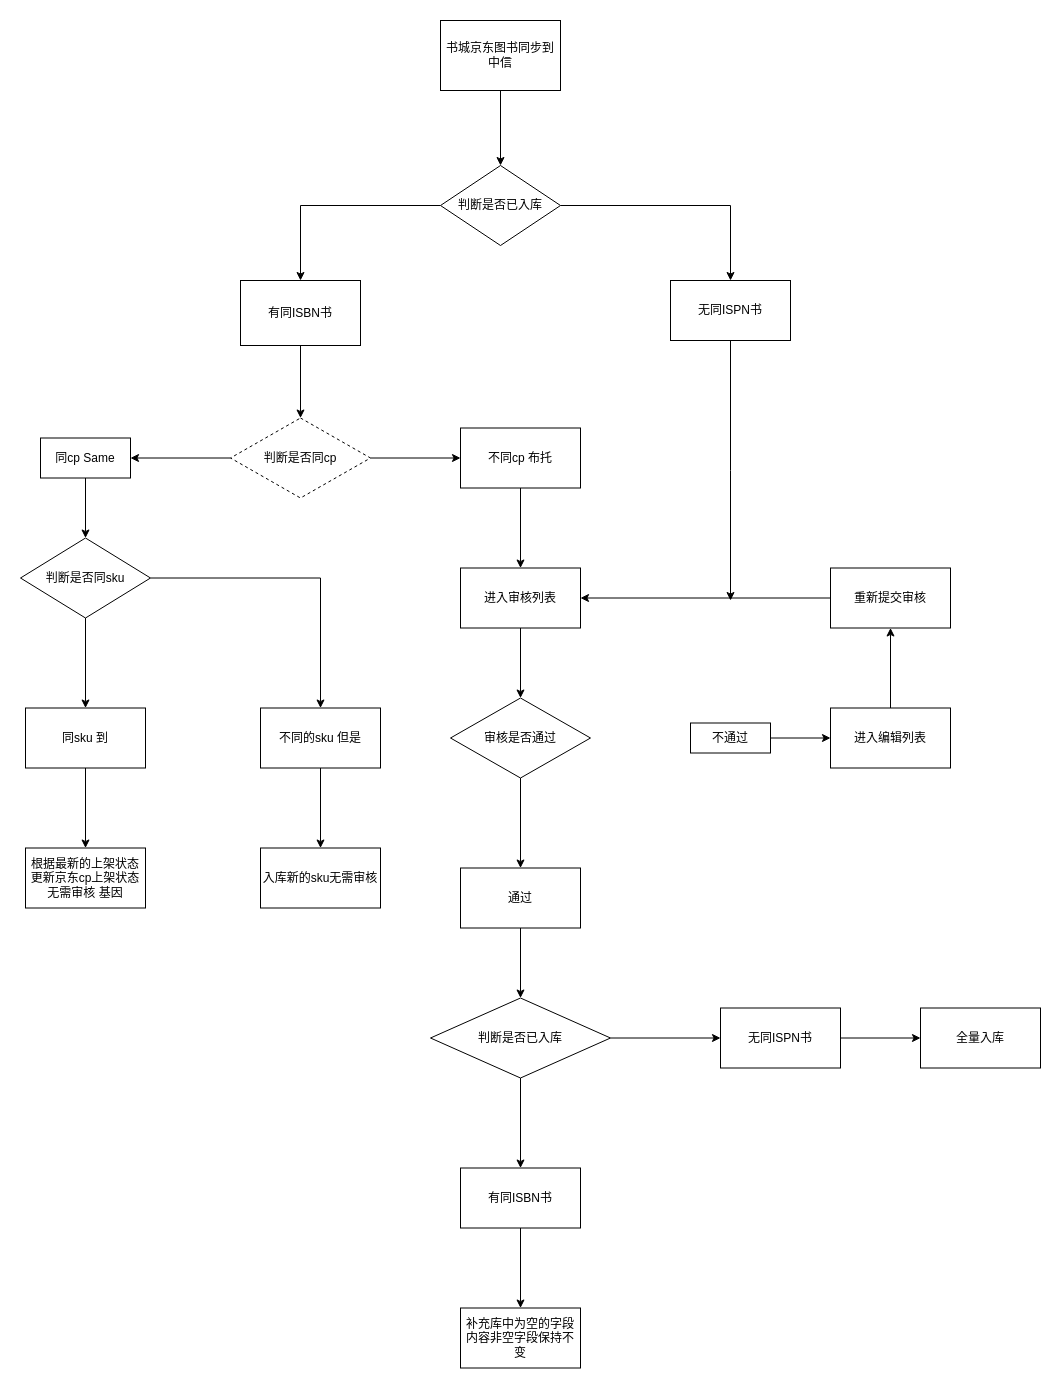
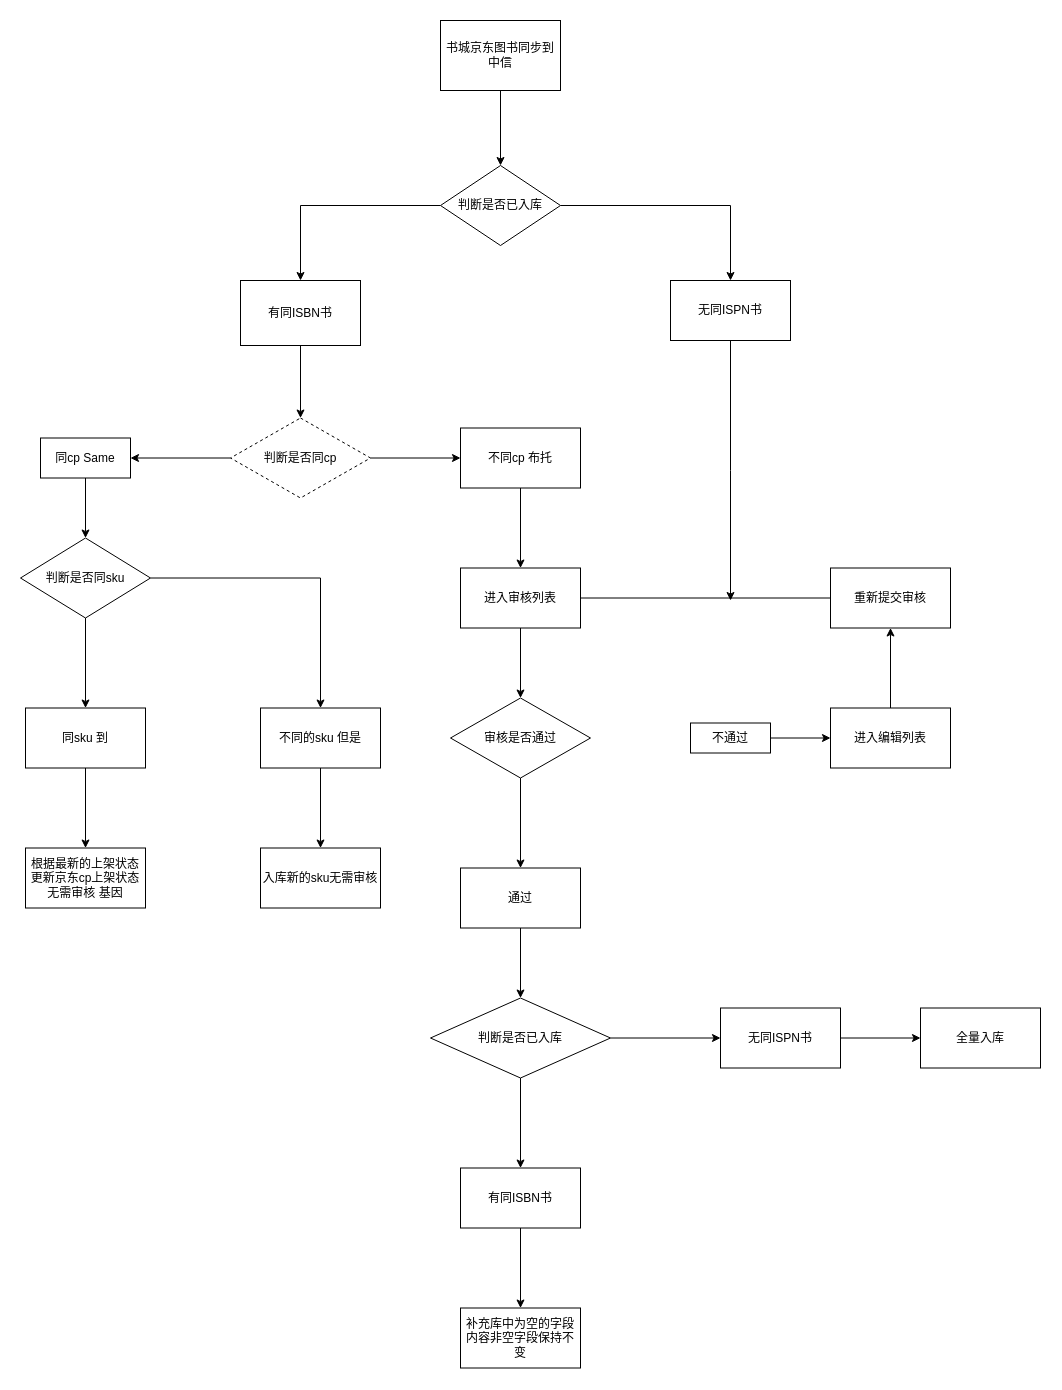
  <mxCell id="0" />
  <mxCell id="1" parent="0" />
  <mxCell id="2" value="" style="edgeStyle=orthogonalEdgeStyle;rounded=0;orthogonalLoop=1;jettySize=auto;html=1;" edge="1" parent="1" source="3" target="6"><mxGeometry relative="1" as="geometry" /></mxCell>
  <mxCell id="3" value="书城京东图书同步到中信" style="rounded=0;whiteSpace=wrap;html=1;" vertex="1" parent="1"><mxGeometry x="440" y="20" width="120" height="70" as="geometry" /></mxCell>
  <mxCell id="4" value="" style="edgeStyle=orthogonalEdgeStyle;rounded=0;orthogonalLoop=1;jettySize=auto;html=1;" edge="1" parent="1" source="6" target="8"><mxGeometry relative="1" as="geometry" /></mxCell>
  <mxCell id="5" value="" style="edgeStyle=orthogonalEdgeStyle;rounded=0;orthogonalLoop=1;jettySize=auto;html=1;" edge="1" parent="1" source="6" target="13"><mxGeometry relative="1" as="geometry" /></mxCell>
  <mxCell id="6" value="判断是否已入库" style="rhombus;whiteSpace=wrap;html=1;rounded=0;" vertex="1" parent="1"><mxGeometry x="440" y="165" width="120" height="80" as="geometry" /></mxCell>
  <mxCell id="7" value="" style="edgeStyle=orthogonalEdgeStyle;rounded=0;orthogonalLoop=1;jettySize=auto;html=1;" edge="1" parent="1" source="8" target="11"><mxGeometry relative="1" as="geometry" /></mxCell>
  <mxCell id="8" value="有同ISBN书" style="whiteSpace=wrap;html=1;rounded=0;" vertex="1" parent="1"><mxGeometry x="240" y="280" width="120" height="65" as="geometry" /></mxCell>
  <mxCell id="9" value="" style="edgeStyle=orthogonalEdgeStyle;rounded=0;orthogonalLoop=1;jettySize=auto;html=1;" edge="1" parent="1" source="11" target="15"><mxGeometry relative="1" as="geometry" /></mxCell>
  <mxCell id="10" value="" style="edgeStyle=orthogonalEdgeStyle;rounded=0;orthogonalLoop=1;jettySize=auto;html=1;" edge="1" parent="1" source="11" target="17"><mxGeometry relative="1" as="geometry" /></mxCell>
  <mxCell id="11" value="判断是否同cp" style="rhombus;whiteSpace=wrap;html=1;rounded=0;dashed=1;" vertex="1" parent="1"><mxGeometry x="230" y="417.5" width="140" height="80" as="geometry" /></mxCell>
  <mxCell id="12" value="" style="edgeStyle=orthogonalEdgeStyle;rounded=0;orthogonalLoop=1;jettySize=auto;html=1;" edge="1" parent="1" source="13"><mxGeometry relative="1" as="geometry"><mxPoint x="730" y="600" as="targetPoint" /></mxGeometry></mxCell>
  <mxCell id="13" value="无同ISPN书" style="whiteSpace=wrap;html=1;rounded=0;" vertex="1" parent="1"><mxGeometry x="670" y="280" width="120" height="60" as="geometry" /></mxCell>
  <mxCell id="14" value="" style="edgeStyle=orthogonalEdgeStyle;rounded=0;orthogonalLoop=1;jettySize=auto;html=1;" edge="1" parent="1" source="15" target="20"><mxGeometry relative="1" as="geometry" /></mxCell>
  <mxCell id="15" value="同cp&lt;font class=&quot;cyxy-trs-target&quot;&gt; Same&lt;/font&gt;" style="whiteSpace=wrap;html=1;rounded=0;" vertex="1" parent="1"><mxGeometry x="40" y="437.5" width="90" height="40" as="geometry" /></mxCell>
  <mxCell id="16" value="" style="edgeStyle=orthogonalEdgeStyle;rounded=0;orthogonalLoop=1;jettySize=auto;html=1;" edge="1" parent="1" source="17" target="28"><mxGeometry relative="1" as="geometry" /></mxCell>
  <mxCell id="17" value="&lt;font class=&quot;cyxy-trs-target&quot;&gt;不同cp 布托&lt;/font&gt;" style="whiteSpace=wrap;html=1;rounded=0;" vertex="1" parent="1"><mxGeometry x="460" y="427.5" width="120" height="60" as="geometry" /></mxCell>
  <mxCell id="18" value="" style="edgeStyle=orthogonalEdgeStyle;rounded=0;orthogonalLoop=1;jettySize=auto;html=1;" edge="1" parent="1" source="20" target="22"><mxGeometry relative="1" as="geometry" /></mxCell>
  <mxCell id="19" value="" style="edgeStyle=orthogonalEdgeStyle;rounded=0;orthogonalLoop=1;jettySize=auto;html=1;" edge="1" parent="1" source="20" target="24"><mxGeometry relative="1" as="geometry" /></mxCell>
  <mxCell id="20" value="判断是否同sku" style="rhombus;whiteSpace=wrap;html=1;rounded=0;" vertex="1" parent="1"><mxGeometry x="20" y="537.5" width="130" height="80" as="geometry" /></mxCell>
  <mxCell id="21" value="" style="edgeStyle=orthogonalEdgeStyle;rounded=0;orthogonalLoop=1;jettySize=auto;html=1;" edge="1" parent="1" source="22" target="25"><mxGeometry relative="1" as="geometry" /></mxCell>
  <mxCell id="22" value="&lt;font class=&quot;cyxy-trs-target&quot;&gt;同sku 到&lt;/font&gt;" style="whiteSpace=wrap;html=1;rounded=0;" vertex="1" parent="1"><mxGeometry x="25" y="707.5" width="120" height="60" as="geometry" /></mxCell>
  <mxCell id="23" value="" style="edgeStyle=orthogonalEdgeStyle;rounded=0;orthogonalLoop=1;jettySize=auto;html=1;" edge="1" parent="1" source="24" target="26"><mxGeometry relative="1" as="geometry" /></mxCell>
  <mxCell id="24" value="&lt;font class=&quot;cyxy-trs-target&quot;&gt;不同的sku 但是&lt;/font&gt;" style="whiteSpace=wrap;html=1;rounded=0;" vertex="1" parent="1"><mxGeometry x="260" y="707.5" width="120" height="60" as="geometry" /></mxCell>
  <mxCell id="25" value="&lt;font class=&quot;cyxy-trs-target&quot;&gt;根据最新的上架状态更新京东cp上架状态无需审核 基因&lt;/font&gt;" style="whiteSpace=wrap;html=1;rounded=0;" vertex="1" parent="1"><mxGeometry x="25" y="847.5" width="120" height="60" as="geometry" /></mxCell>
  <mxCell id="26" value="入库新的sku无需审核" style="whiteSpace=wrap;html=1;rounded=0;" vertex="1" parent="1"><mxGeometry x="260" y="847.5" width="120" height="60" as="geometry" /></mxCell>
  <mxCell id="27" value="" style="edgeStyle=orthogonalEdgeStyle;rounded=0;orthogonalLoop=1;jettySize=auto;html=1;" edge="1" parent="1" source="28" target="30"><mxGeometry relative="1" as="geometry" /></mxCell>
  <mxCell id="28" value="进入审核列表" style="whiteSpace=wrap;html=1;rounded=0;" vertex="1" parent="1"><mxGeometry x="460" y="567.5" width="120" height="60" as="geometry" /></mxCell>
  <mxCell id="29" value="" style="edgeStyle=orthogonalEdgeStyle;rounded=0;orthogonalLoop=1;jettySize=auto;html=1;" edge="1" parent="1" source="30" target="38"><mxGeometry relative="1" as="geometry" /></mxCell>
  <mxCell id="30" value="审核是否通过" style="rhombus;whiteSpace=wrap;html=1;rounded=0;" vertex="1" parent="1"><mxGeometry x="450" y="697.5" width="140" height="80" as="geometry" /></mxCell>
  <mxCell id="31" value="" style="edgeStyle=orthogonalEdgeStyle;rounded=0;orthogonalLoop=1;jettySize=auto;html=1;" edge="1" parent="1" source="32" target="34"><mxGeometry relative="1" as="geometry" /></mxCell>
  <mxCell id="32" value="不通过" style="whiteSpace=wrap;html=1;rounded=0;" vertex="1" parent="1"><mxGeometry x="690" y="722.5" width="80" height="30" as="geometry" /></mxCell>
  <mxCell id="33" value="" style="edgeStyle=orthogonalEdgeStyle;rounded=0;orthogonalLoop=1;jettySize=auto;html=1;" edge="1" parent="1" source="34" target="36"><mxGeometry relative="1" as="geometry" /></mxCell>
  <mxCell id="34" value="进入编辑列表" style="whiteSpace=wrap;html=1;rounded=0;" vertex="1" parent="1"><mxGeometry x="830" y="707.5" width="120" height="60" as="geometry" /></mxCell>
- <mxCell id="35" value="" style="edgeStyle=orthogonalEdgeStyle;rounded=0;orthogonalLoop=1;jettySize=auto;html=1;entryX=1;entryY=0.5;entryDx=0;entryDy=0;" edge="1" parent="1" source="36" target="28"><mxGeometry relative="1" as="geometry"><mxPoint x="750" y="597.5" as="targetPoint" /></mxGeometry></mxCell>
+ <mxCell id="35" value="" style="edgeStyle=orthogonalEdgeStyle;rounded=0;orthogonalLoop=1;jettySize=auto;html=1;entryX=1;entryY=0.5;entryDx=0;entryDy=0;endArrow=none;" edge="1" parent="1" source="36" target="28"><mxGeometry relative="1" as="geometry"><mxPoint x="750" y="597.5" as="targetPoint" /></mxGeometry></mxCell>
  <mxCell id="36" value="重新提交审核" style="whiteSpace=wrap;html=1;rounded=0;" vertex="1" parent="1"><mxGeometry x="830" y="567.5" width="120" height="60" as="geometry" /></mxCell>
  <mxCell id="37" value="" style="edgeStyle=orthogonalEdgeStyle;rounded=0;orthogonalLoop=1;jettySize=auto;html=1;" edge="1" parent="1" source="38" target="41"><mxGeometry relative="1" as="geometry" /></mxCell>
  <mxCell id="38" value="通过" style="whiteSpace=wrap;html=1;rounded=0;" vertex="1" parent="1"><mxGeometry x="460" y="867.5" width="120" height="60" as="geometry" /></mxCell>
  <mxCell id="39" value="" style="edgeStyle=orthogonalEdgeStyle;rounded=0;orthogonalLoop=1;jettySize=auto;html=1;" edge="1" parent="1" source="41" target="43"><mxGeometry relative="1" as="geometry" /></mxCell>
  <mxCell id="40" value="" style="edgeStyle=orthogonalEdgeStyle;rounded=0;orthogonalLoop=1;jettySize=auto;html=1;" edge="1" parent="1" source="41" target="46"><mxGeometry relative="1" as="geometry" /></mxCell>
  <mxCell id="41" value="判断是否已入库" style="rhombus;whiteSpace=wrap;html=1;rounded=0;" vertex="1" parent="1"><mxGeometry x="430" y="997.5" width="180" height="80" as="geometry" /></mxCell>
  <mxCell id="42" value="" style="edgeStyle=orthogonalEdgeStyle;rounded=0;orthogonalLoop=1;jettySize=auto;html=1;" edge="1" parent="1" source="43" target="44"><mxGeometry relative="1" as="geometry" /></mxCell>
  <mxCell id="43" value="无同ISPN书" style="whiteSpace=wrap;html=1;rounded=0;" vertex="1" parent="1"><mxGeometry x="720" y="1007.5" width="120" height="60" as="geometry" /></mxCell>
  <mxCell id="44" value="全量入库" style="whiteSpace=wrap;html=1;rounded=0;" vertex="1" parent="1"><mxGeometry x="920" y="1007.5" width="120" height="60" as="geometry" /></mxCell>
  <mxCell id="45" value="" style="edgeStyle=orthogonalEdgeStyle;rounded=0;orthogonalLoop=1;jettySize=auto;html=1;" edge="1" parent="1" source="46" target="47"><mxGeometry relative="1" as="geometry" /></mxCell>
  <mxCell id="46" value="有同ISBN书" style="whiteSpace=wrap;html=1;rounded=0;" vertex="1" parent="1"><mxGeometry x="460" y="1167.5" width="120" height="60" as="geometry" /></mxCell>
  <mxCell id="47" value="补充库中为空的字段内容非空字段保持不变" style="whiteSpace=wrap;html=1;rounded=0;" vertex="1" parent="1"><mxGeometry x="460" y="1307.5" width="120" height="60" as="geometry" /></mxCell>
